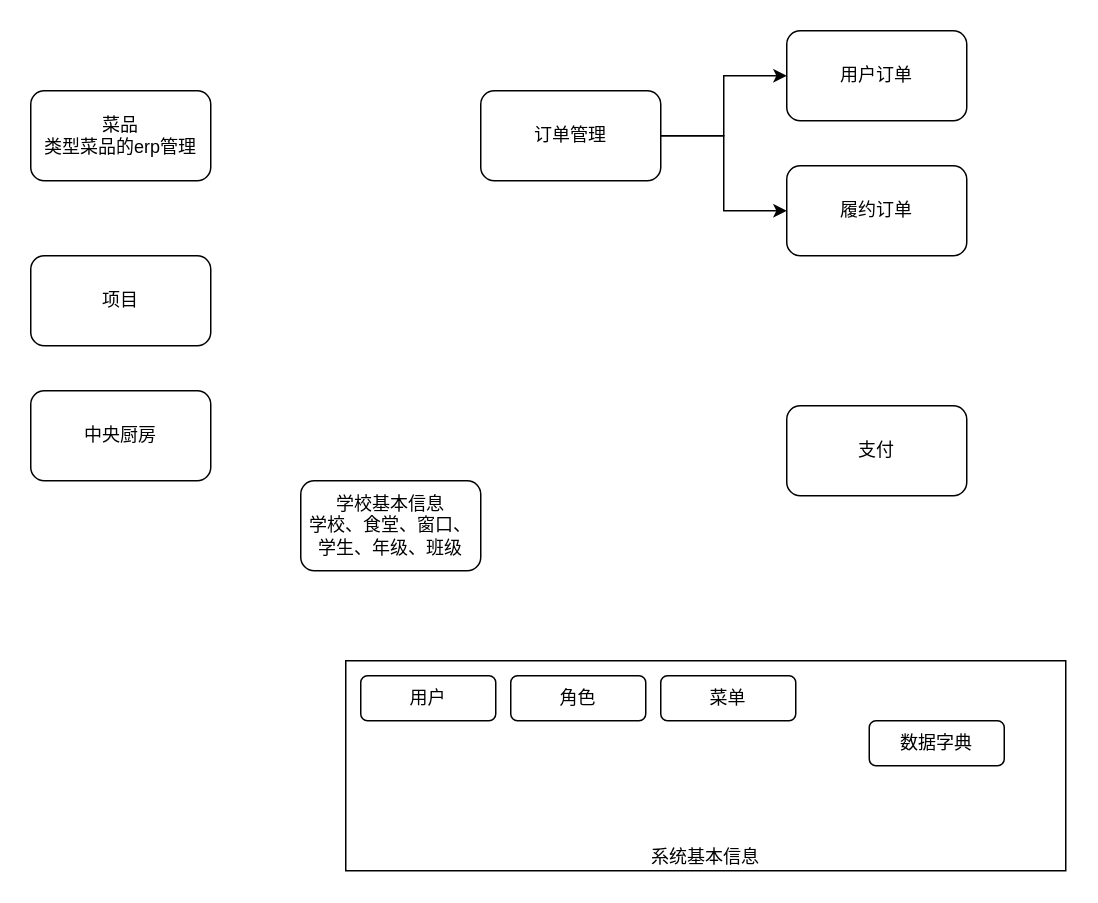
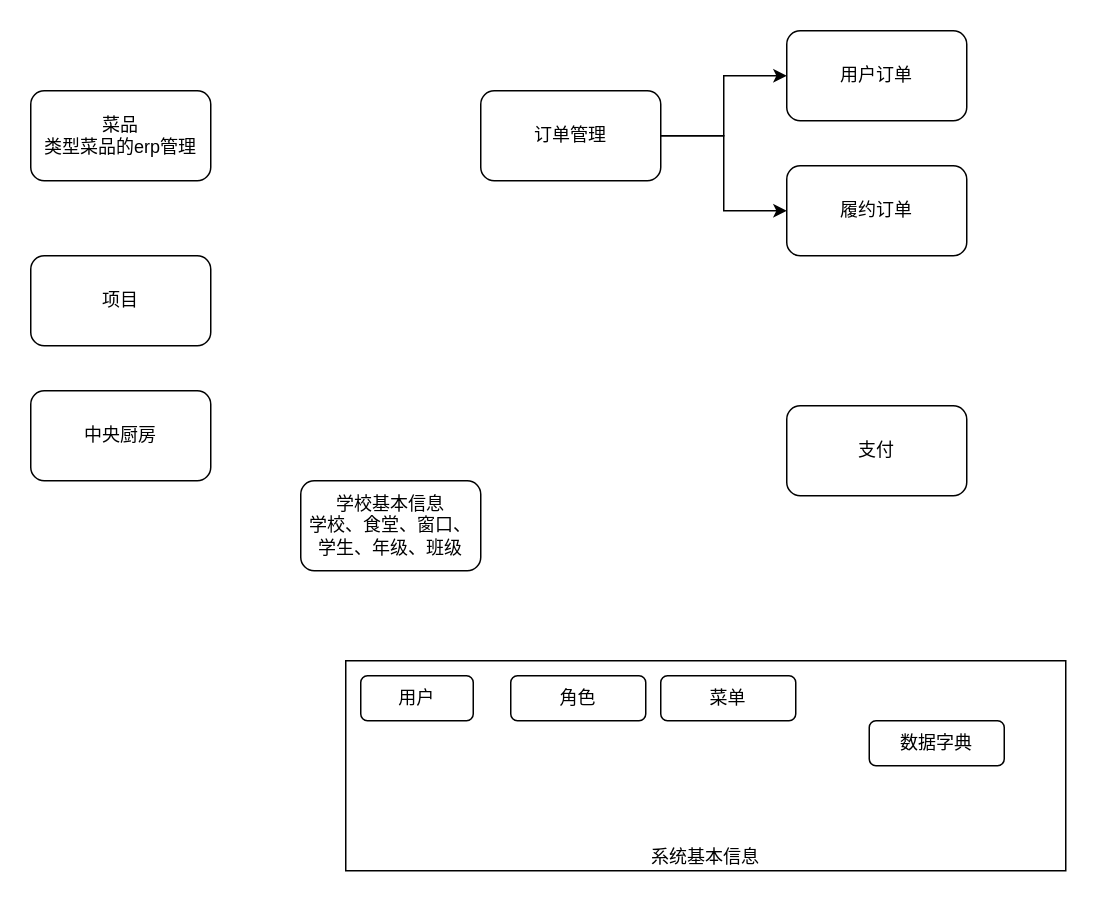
  <mxCell id="0" />
  <mxCell id="1" parent="0" />
  <mxCell id="2" value="支付" style="rounded=1;whiteSpace=wrap;html=1;" vertex="1" parent="1"><mxGeometry x="524" y="270" width="120" height="60" as="geometry" /></mxCell>
  <mxCell id="3" style="edgeStyle=orthogonalEdgeStyle;rounded=0;orthogonalLoop=1;jettySize=auto;html=1;entryX=0;entryY=0.5;entryDx=0;entryDy=0;" edge="1" parent="1" source="5" target="6"><mxGeometry relative="1" as="geometry" /></mxCell>
  <mxCell id="4" style="edgeStyle=orthogonalEdgeStyle;rounded=0;orthogonalLoop=1;jettySize=auto;html=1;" edge="1" parent="1" source="5" target="7"><mxGeometry relative="1" as="geometry" /></mxCell>
  <mxCell id="5" value="订单管理" style="rounded=1;whiteSpace=wrap;html=1;" vertex="1" parent="1"><mxGeometry x="320" y="60" width="120" height="60" as="geometry" /></mxCell>
  <mxCell id="6" value="用户订单" style="rounded=1;whiteSpace=wrap;html=1;" vertex="1" parent="1"><mxGeometry x="524" y="20" width="120" height="60" as="geometry" /></mxCell>
  <mxCell id="7" value="履约订单" style="rounded=1;whiteSpace=wrap;html=1;" vertex="1" parent="1"><mxGeometry x="524" y="110" width="120" height="60" as="geometry" /></mxCell>
  <mxCell id="8" value="学校基本信息&lt;br&gt;学校、食堂、窗口、学生、年级、班级" style="rounded=1;whiteSpace=wrap;html=1;" vertex="1" parent="1"><mxGeometry x="200" y="320" width="120" height="60" as="geometry" /></mxCell>
  <mxCell id="9" value="系统基本信息" style="rounded=0;whiteSpace=wrap;html=1;verticalAlign=bottom;" vertex="1" parent="1"><mxGeometry x="230" y="440" width="480" height="140" as="geometry" /></mxCell>
- <mxCell id="10" value="用户" style="rounded=1;whiteSpace=wrap;html=1;" vertex="1" parent="1"><mxGeometry x="240" y="450" width="90" height="30" as="geometry" /></mxCell>
+ <mxCell id="10" value="用户" style="rounded=1;whiteSpace=wrap;html=1;" vertex="1" parent="1"><mxGeometry x="240" y="450" width="75" height="30" as="geometry" /></mxCell>
  <mxCell id="11" value="角色" style="rounded=1;whiteSpace=wrap;html=1;" vertex="1" parent="1"><mxGeometry x="340" y="450" width="90" height="30" as="geometry" /></mxCell>
  <mxCell id="12" value="菜单" style="rounded=1;whiteSpace=wrap;html=1;" vertex="1" parent="1"><mxGeometry x="440" y="450" width="90" height="30" as="geometry" /></mxCell>
  <mxCell id="13" value="数据字典" style="rounded=1;whiteSpace=wrap;html=1;" vertex="1" parent="1"><mxGeometry x="579" y="480" width="90" height="30" as="geometry" /></mxCell>
  <mxCell id="14" value="项目" style="rounded=1;whiteSpace=wrap;html=1;" vertex="1" parent="1"><mxGeometry x="20" y="170" width="120" height="60" as="geometry" /></mxCell>
  <mxCell id="15" value="中央厨房" style="rounded=1;whiteSpace=wrap;html=1;" vertex="1" parent="1"><mxGeometry x="20" y="260" width="120" height="60" as="geometry" /></mxCell>
  <mxCell id="16" value="菜品&lt;br&gt;类型菜品的erp管理" style="rounded=1;whiteSpace=wrap;html=1;" vertex="1" parent="1"><mxGeometry x="20" y="60" width="120" height="60" as="geometry" /></mxCell>
